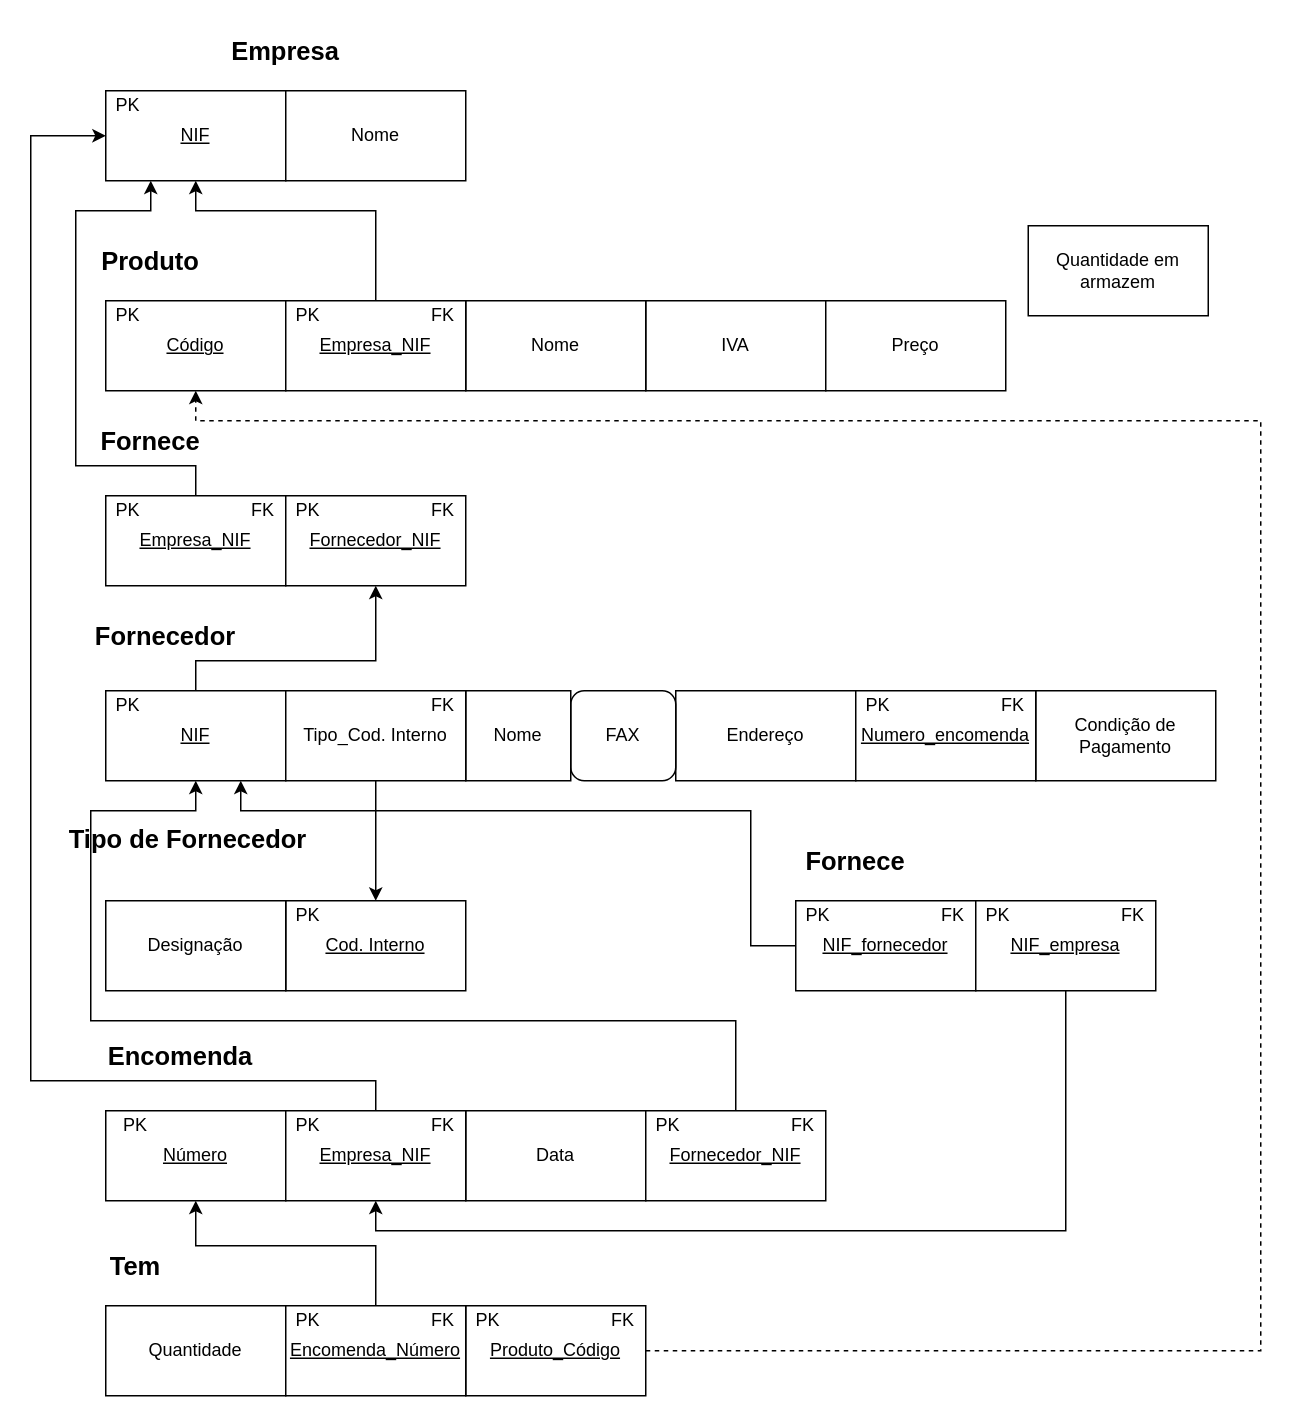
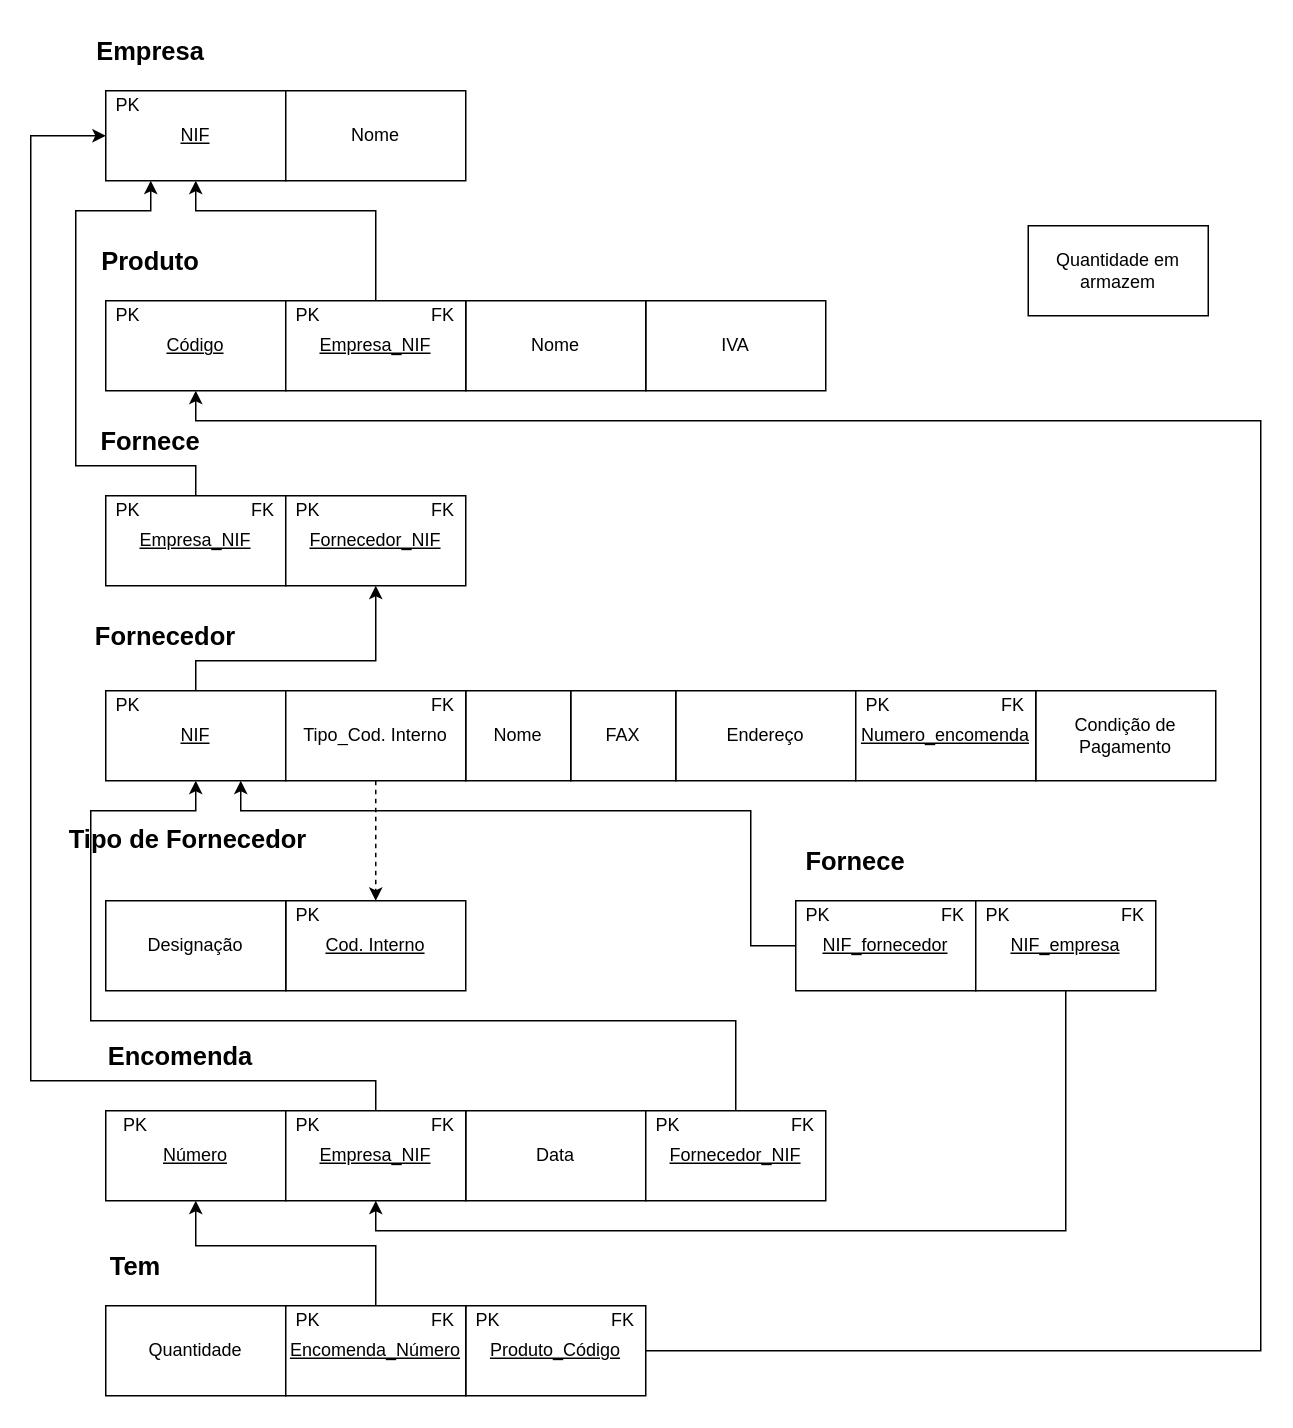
  <mxCell id="0" />
  <mxCell id="1" parent="0" />
  <mxCell id="2" value="&lt;u&gt;Código&lt;/u&gt;" style="rounded=0;whiteSpace=wrap;html=1;" vertex="1" parent="1"><mxGeometry x="70" y="200" width="120" height="60" as="geometry" /></mxCell>
  <mxCell id="3" value="IVA" style="rounded=0;whiteSpace=wrap;html=1;" vertex="1" parent="1"><mxGeometry x="430" y="200" width="120" height="60" as="geometry" /></mxCell>
  <mxCell id="4" value="Nome" style="rounded=0;whiteSpace=wrap;html=1;" vertex="1" parent="1"><mxGeometry x="310" y="200" width="120" height="60" as="geometry" /></mxCell>
  <mxCell id="5" value="Produto" style="text;html=1;strokeColor=none;fillColor=none;align=center;verticalAlign=middle;whiteSpace=wrap;rounded=0;fontStyle=1;fontSize=17;" vertex="1" parent="1"><mxGeometry x="70" y="160" width="60" height="30" as="geometry" /></mxCell>
  <mxCell id="6" value="&lt;u&gt;NIF&lt;/u&gt;" style="rounded=0;whiteSpace=wrap;html=1;" vertex="1" parent="1"><mxGeometry x="70" y="60" width="120" height="60" as="geometry" /></mxCell>
  <mxCell id="7" value="Nome" style="rounded=0;whiteSpace=wrap;html=1;" vertex="1" parent="1"><mxGeometry x="190" y="60" width="120" height="60" as="geometry" /></mxCell>
- <mxCell id="8" value="Empresa" style="text;html=1;strokeColor=none;fillColor=none;align=center;verticalAlign=middle;whiteSpace=wrap;rounded=0;fontStyle=1;fontSize=17;" vertex="1" parent="1"><mxGeometry x="160" y="20" width="60" height="30" as="geometry" /></mxCell>
+ <mxCell id="8" value="Empresa" style="text;html=1;strokeColor=none;fillColor=none;align=center;verticalAlign=middle;whiteSpace=wrap;rounded=0;fontStyle=1;fontSize=17;" vertex="1" parent="1"><mxGeometry x="70" y="20" width="60" height="30" as="geometry" /></mxCell>
  <mxCell id="9" value="&lt;u&gt;Empresa_NIF&lt;/u&gt;" style="rounded=0;whiteSpace=wrap;html=1;" vertex="1" parent="1"><mxGeometry x="190" y="200" width="120" height="60" as="geometry" /></mxCell>
- <mxCell id="10" value="Preço" style="rounded=0;whiteSpace=wrap;html=1;" vertex="1" parent="1"><mxGeometry x="550" y="200" width="120" height="60" as="geometry" /></mxCell>
  <mxCell id="11" value="Quantidade em armazem" style="rounded=0;whiteSpace=wrap;html=1;" vertex="1" parent="1"><mxGeometry x="685" y="150" width="120" height="60" as="geometry" /></mxCell>
  <mxCell id="12" value="&lt;u&gt;Número&lt;/u&gt;" style="rounded=0;whiteSpace=wrap;html=1;" vertex="1" parent="1"><mxGeometry x="70" y="740" width="120" height="60" as="geometry" /></mxCell>
  <mxCell id="13" value="Data" style="rounded=0;whiteSpace=wrap;html=1;" vertex="1" parent="1"><mxGeometry x="310" y="740" width="120" height="60" as="geometry" /></mxCell>
  <mxCell id="14" value="Encomenda" style="text;html=1;strokeColor=none;fillColor=none;align=center;verticalAlign=middle;whiteSpace=wrap;rounded=0;fontStyle=1;fontSize=17;" vertex="1" parent="1"><mxGeometry x="80" y="690" width="80" height="30" as="geometry" /></mxCell>
  <mxCell id="15" value="&lt;u&gt;NIF&lt;/u&gt;" style="rounded=0;whiteSpace=wrap;html=1;" vertex="1" parent="1"><mxGeometry x="70" y="460" width="120" height="60" as="geometry" /></mxCell>
  <mxCell id="16" value="Endereço" style="rounded=0;whiteSpace=wrap;html=1;" vertex="1" parent="1"><mxGeometry x="450" y="460" width="120" height="60" as="geometry" /></mxCell>
- <mxCell id="17" value="FAX" style="whiteSpace=wrap;html=1;rounded=1;" vertex="1" parent="1"><mxGeometry x="380" y="460" width="70" height="60" as="geometry" /></mxCell>
+ <mxCell id="17" value="FAX" style="rounded=0;whiteSpace=wrap;html=1;" vertex="1" parent="1"><mxGeometry x="380" y="460" width="70" height="60" as="geometry" /></mxCell>
  <mxCell id="18" value="Fornecedor" style="text;html=1;strokeColor=none;fillColor=none;align=center;verticalAlign=middle;whiteSpace=wrap;rounded=0;fontStyle=1;fontSize=17;" vertex="1" parent="1"><mxGeometry x="80" y="410" width="60" height="30" as="geometry" /></mxCell>
  <mxCell id="19" value="Nome" style="rounded=0;whiteSpace=wrap;html=1;" vertex="1" parent="1"><mxGeometry x="310" y="460" width="70" height="60" as="geometry" /></mxCell>
  <mxCell id="20" value="Condição de Pagamento" style="rounded=0;whiteSpace=wrap;html=1;" vertex="1" parent="1"><mxGeometry x="690" y="460" width="120" height="60" as="geometry" /></mxCell>
  <mxCell id="21" value="&lt;u&gt;Cod. Interno&lt;/u&gt;" style="rounded=0;whiteSpace=wrap;html=1;" vertex="1" parent="1"><mxGeometry x="190" y="600" width="120" height="60" as="geometry" /></mxCell>
  <mxCell id="22" value="Tipo de Fornecedor" style="text;html=1;strokeColor=none;fillColor=none;align=center;verticalAlign=middle;whiteSpace=wrap;rounded=0;fontStyle=1;fontSize=17;" vertex="1" parent="1"><mxGeometry x="35" y="545" width="180" height="30" as="geometry" /></mxCell>
  <mxCell id="23" value="Designação" style="rounded=0;whiteSpace=wrap;html=1;" vertex="1" parent="1"><mxGeometry x="70" y="600" width="120" height="60" as="geometry" /></mxCell>
  <mxCell id="24" value="&lt;u&gt;Empresa_NIF&lt;/u&gt;" style="rounded=0;whiteSpace=wrap;html=1;" vertex="1" parent="1"><mxGeometry x="70" y="330" width="120" height="60" as="geometry" /></mxCell>
  <mxCell id="25" value="&lt;u&gt;Fornecedor_NIF&lt;/u&gt;" style="rounded=0;whiteSpace=wrap;html=1;" vertex="1" parent="1"><mxGeometry x="190" y="330" width="120" height="60" as="geometry" /></mxCell>
  <mxCell id="26" value="Fornece" style="text;html=1;strokeColor=none;fillColor=none;align=center;verticalAlign=middle;whiteSpace=wrap;rounded=0;fontStyle=1;fontSize=17;" vertex="1" parent="1"><mxGeometry x="70" y="280" width="60" height="30" as="geometry" /></mxCell>
  <mxCell id="27" value="Tipo_Cod. Interno" style="rounded=0;whiteSpace=wrap;html=1;" vertex="1" parent="1"><mxGeometry x="190" y="460" width="120" height="60" as="geometry" /></mxCell>
  <mxCell id="28" value="&lt;u&gt;Fornecedor_NIF&lt;/u&gt;" style="rounded=0;whiteSpace=wrap;html=1;" vertex="1" parent="1"><mxGeometry x="430" y="740" width="120" height="60" as="geometry" /></mxCell>
  <mxCell id="29" value="&lt;u&gt;Empresa_NIF&lt;/u&gt;" style="rounded=0;whiteSpace=wrap;html=1;" vertex="1" parent="1"><mxGeometry x="190" y="740" width="120" height="60" as="geometry" /></mxCell>
  <mxCell id="30" value="Quantidade" style="rounded=0;whiteSpace=wrap;html=1;" vertex="1" parent="1"><mxGeometry x="70" y="870" width="120" height="60" as="geometry" /></mxCell>
  <mxCell id="31" value="Tem" style="text;html=1;strokeColor=none;fillColor=none;align=center;verticalAlign=middle;whiteSpace=wrap;rounded=0;fontStyle=1;fontSize=17;" vertex="1" parent="1"><mxGeometry x="50" y="830" width="80" height="30" as="geometry" /></mxCell>
  <mxCell id="32" value="&lt;u&gt;Produto_Código&lt;/u&gt;" style="rounded=0;whiteSpace=wrap;html=1;" vertex="1" parent="1"><mxGeometry x="310" y="870" width="120" height="60" as="geometry" /></mxCell>
  <mxCell id="33" value="&lt;u&gt;Encomenda_Número&lt;/u&gt;" style="rounded=0;whiteSpace=wrap;html=1;" vertex="1" parent="1"><mxGeometry x="190" y="870" width="120" height="60" as="geometry" /></mxCell>
  <mxCell id="34" value="&lt;u&gt;Numero_encomenda&lt;/u&gt;" style="rounded=0;whiteSpace=wrap;html=1;" vertex="1" parent="1"><mxGeometry x="570" y="460" width="120" height="60" as="geometry" /></mxCell>
  <mxCell id="35" value="PK" style="text;html=1;strokeColor=none;fillColor=none;align=center;verticalAlign=middle;whiteSpace=wrap;rounded=0;" vertex="1" parent="1"><mxGeometry x="180" y="600" width="50" height="20" as="geometry" /></mxCell>
  <mxCell id="36" value="FK" style="text;html=1;strokeColor=none;fillColor=none;align=center;verticalAlign=middle;whiteSpace=wrap;rounded=0;" vertex="1" parent="1"><mxGeometry x="510" y="740" width="50" height="20" as="geometry" /></mxCell>
  <mxCell id="37" value="PK" style="text;html=1;strokeColor=none;fillColor=none;align=center;verticalAlign=middle;whiteSpace=wrap;rounded=0;" vertex="1" parent="1"><mxGeometry x="420" y="740" width="50" height="20" as="geometry" /></mxCell>
  <mxCell id="38" value="FK" style="text;html=1;strokeColor=none;fillColor=none;align=center;verticalAlign=middle;whiteSpace=wrap;rounded=0;" vertex="1" parent="1"><mxGeometry x="650" y="460" width="50" height="20" as="geometry" /></mxCell>
  <mxCell id="39" value="PK" style="text;html=1;strokeColor=none;fillColor=none;align=center;verticalAlign=middle;whiteSpace=wrap;rounded=0;" vertex="1" parent="1"><mxGeometry x="560" y="460" width="50" height="20" as="geometry" /></mxCell>
  <mxCell id="40" value="PK" style="text;html=1;strokeColor=none;fillColor=none;align=center;verticalAlign=middle;whiteSpace=wrap;rounded=0;" vertex="1" parent="1"><mxGeometry x="60" y="460" width="50" height="20" as="geometry" /></mxCell>
  <mxCell id="41" value="Fornece" style="text;html=1;strokeColor=none;fillColor=none;align=center;verticalAlign=middle;whiteSpace=wrap;rounded=0;fontStyle=1;fontSize=17;" vertex="1" parent="1"><mxGeometry x="530" y="560" width="80" height="30" as="geometry" /></mxCell>
  <mxCell id="42" value="&lt;u&gt;NIF_fornecedor&lt;/u&gt;" style="rounded=0;whiteSpace=wrap;html=1;" vertex="1" parent="1"><mxGeometry x="530" y="600" width="120" height="60" as="geometry" /></mxCell>
  <mxCell id="43" value="&lt;u&gt;NIF_empresa&lt;/u&gt;" style="rounded=0;whiteSpace=wrap;html=1;" vertex="1" parent="1"><mxGeometry x="650" y="600" width="120" height="60" as="geometry" /></mxCell>
  <mxCell id="44" value="" style="endArrow=classic;html=1;rounded=0;fontSize=17;exitX=0.5;exitY=0;exitDx=0;exitDy=0;entryX=0.5;entryY=1;entryDx=0;entryDy=0;" edge="1" parent="1" source="9" target="6"><mxGeometry width="50" height="50" relative="1" as="geometry"><mxPoint x="330" y="300" as="sourcePoint" /><mxPoint x="380" y="250" as="targetPoint" /><Array as="points"><mxPoint x="250" y="140" /><mxPoint x="130" y="140" /></Array></mxGeometry></mxCell>
  <mxCell id="45" value="PK" style="text;html=1;strokeColor=none;fillColor=none;align=center;verticalAlign=middle;whiteSpace=wrap;rounded=0;" vertex="1" parent="1"><mxGeometry x="60" y="200" width="50" height="20" as="geometry" /></mxCell>
  <mxCell id="46" value="FK" style="text;html=1;strokeColor=none;fillColor=none;align=center;verticalAlign=middle;whiteSpace=wrap;rounded=0;" vertex="1" parent="1"><mxGeometry x="270" y="200" width="50" height="20" as="geometry" /></mxCell>
  <mxCell id="47" value="PK" style="text;html=1;strokeColor=none;fillColor=none;align=center;verticalAlign=middle;whiteSpace=wrap;rounded=0;" vertex="1" parent="1"><mxGeometry x="180" y="200" width="50" height="20" as="geometry" /></mxCell>
  <mxCell id="48" value="" style="endArrow=classic;html=1;rounded=0;fontSize=17;exitX=0.5;exitY=0;exitDx=0;exitDy=0;entryX=0.25;entryY=1;entryDx=0;entryDy=0;" edge="1" parent="1" source="24" target="6"><mxGeometry width="50" height="50" relative="1" as="geometry"><mxPoint x="330" y="300" as="sourcePoint" /><mxPoint x="380" y="250" as="targetPoint" /><Array as="points"><mxPoint x="130" y="310" /><mxPoint x="50" y="310" /><mxPoint x="50" y="140" /><mxPoint x="100" y="140" /></Array></mxGeometry></mxCell>
  <mxCell id="49" value="FK" style="text;html=1;strokeColor=none;fillColor=none;align=center;verticalAlign=middle;whiteSpace=wrap;rounded=0;" vertex="1" parent="1"><mxGeometry x="150" y="330" width="50" height="20" as="geometry" /></mxCell>
  <mxCell id="50" value="PK" style="text;html=1;strokeColor=none;fillColor=none;align=center;verticalAlign=middle;whiteSpace=wrap;rounded=0;" vertex="1" parent="1"><mxGeometry x="60" y="330" width="50" height="20" as="geometry" /></mxCell>
  <mxCell id="51" value="FK" style="text;html=1;strokeColor=none;fillColor=none;align=center;verticalAlign=middle;whiteSpace=wrap;rounded=0;" vertex="1" parent="1"><mxGeometry x="270" y="330" width="50" height="20" as="geometry" /></mxCell>
  <mxCell id="52" value="PK" style="text;html=1;strokeColor=none;fillColor=none;align=center;verticalAlign=middle;whiteSpace=wrap;rounded=0;" vertex="1" parent="1"><mxGeometry x="180" y="330" width="50" height="20" as="geometry" /></mxCell>
  <mxCell id="53" value="" style="endArrow=classic;html=1;rounded=0;fontSize=17;exitX=0.5;exitY=0;exitDx=0;exitDy=0;entryX=0.5;entryY=1;entryDx=0;entryDy=0;" edge="1" parent="1" source="15" target="25"><mxGeometry width="50" height="50" relative="1" as="geometry"><mxPoint x="330" y="410" as="sourcePoint" /><mxPoint x="380" y="360" as="targetPoint" /><Array as="points"><mxPoint x="130" y="440" /><mxPoint x="250" y="440" /><mxPoint x="250" y="410" /></Array></mxGeometry></mxCell>
  <mxCell id="54" value="FK" style="text;html=1;strokeColor=none;fillColor=none;align=center;verticalAlign=middle;whiteSpace=wrap;rounded=0;" vertex="1" parent="1"><mxGeometry x="270" y="460" width="50" height="20" as="geometry" /></mxCell>
- <mxCell id="55" value="" style="endArrow=classic;html=1;rounded=0;fontSize=17;exitX=0.5;exitY=1;exitDx=0;exitDy=0;entryX=0.5;entryY=0;entryDx=0;entryDy=0;" edge="1" parent="1" source="27" target="21"><mxGeometry width="50" height="50" relative="1" as="geometry"><mxPoint x="330" y="530" as="sourcePoint" /><mxPoint x="380" y="480" as="targetPoint" /></mxGeometry></mxCell>
+ <mxCell id="55" value="" style="endArrow=classic;html=1;rounded=0;fontSize=17;exitX=0.5;exitY=1;exitDx=0;exitDy=0;entryX=0.5;entryY=0;entryDx=0;entryDy=0;dashed=1;" edge="1" parent="1" source="27" target="21"><mxGeometry width="50" height="50" relative="1" as="geometry"><mxPoint x="330" y="530" as="sourcePoint" /><mxPoint x="380" y="480" as="targetPoint" /></mxGeometry></mxCell>
  <mxCell id="56" value="FK" style="text;html=1;strokeColor=none;fillColor=none;align=center;verticalAlign=middle;whiteSpace=wrap;rounded=0;" vertex="1" parent="1"><mxGeometry x="270" y="740" width="50" height="20" as="geometry" /></mxCell>
  <mxCell id="57" value="PK" style="text;html=1;strokeColor=none;fillColor=none;align=center;verticalAlign=middle;whiteSpace=wrap;rounded=0;" vertex="1" parent="1"><mxGeometry x="180" y="740" width="50" height="20" as="geometry" /></mxCell>
  <mxCell id="58" value="PK" style="text;html=1;strokeColor=none;fillColor=none;align=center;verticalAlign=middle;whiteSpace=wrap;rounded=0;" vertex="1" parent="1"><mxGeometry x="65" y="740" width="50" height="20" as="geometry" /></mxCell>
  <mxCell id="59" value="" style="endArrow=classic;html=1;rounded=0;fontSize=17;exitX=0.5;exitY=0;exitDx=0;exitDy=0;entryX=0.5;entryY=1;entryDx=0;entryDy=0;" edge="1" parent="1" source="28" target="15"><mxGeometry width="50" height="50" relative="1" as="geometry"><mxPoint x="280" y="410" as="sourcePoint" /><mxPoint x="330" y="360" as="targetPoint" /><Array as="points"><mxPoint x="490" y="680" /><mxPoint x="60" y="680" /><mxPoint x="60" y="540" /><mxPoint x="130" y="540" /></Array></mxGeometry></mxCell>
  <mxCell id="60" value="" style="endArrow=classic;html=1;rounded=0;fontSize=17;exitX=0.5;exitY=0;exitDx=0;exitDy=0;entryX=0;entryY=0.5;entryDx=0;entryDy=0;" edge="1" parent="1" source="29" target="6"><mxGeometry width="50" height="50" relative="1" as="geometry"><mxPoint x="280" y="410" as="sourcePoint" /><mxPoint x="330" y="360" as="targetPoint" /><Array as="points"><mxPoint x="250" y="720" /><mxPoint x="20" y="720" /><mxPoint x="20" y="90" /></Array></mxGeometry></mxCell>
  <mxCell id="61" value="PK" style="text;html=1;strokeColor=none;fillColor=none;align=center;verticalAlign=middle;whiteSpace=wrap;rounded=0;" vertex="1" parent="1"><mxGeometry x="60" y="60" width="50" height="20" as="geometry" /></mxCell>
  <mxCell id="62" value="" style="endArrow=classic;html=1;rounded=0;fontSize=17;exitX=0.5;exitY=0;exitDx=0;exitDy=0;entryX=0.5;entryY=1;entryDx=0;entryDy=0;" edge="1" parent="1" source="33" target="12"><mxGeometry width="50" height="50" relative="1" as="geometry"><mxPoint x="280" y="650" as="sourcePoint" /><mxPoint x="330" y="600" as="targetPoint" /><Array as="points"><mxPoint x="250" y="830" /><mxPoint x="130" y="830" /></Array></mxGeometry></mxCell>
  <mxCell id="63" value="FK" style="text;html=1;strokeColor=none;fillColor=none;align=center;verticalAlign=middle;whiteSpace=wrap;rounded=0;" vertex="1" parent="1"><mxGeometry x="270" y="870" width="50" height="20" as="geometry" /></mxCell>
  <mxCell id="64" value="PK" style="text;html=1;strokeColor=none;fillColor=none;align=center;verticalAlign=middle;whiteSpace=wrap;rounded=0;" vertex="1" parent="1"><mxGeometry x="180" y="870" width="50" height="20" as="geometry" /></mxCell>
  <mxCell id="65" value="FK" style="text;html=1;strokeColor=none;fillColor=none;align=center;verticalAlign=middle;whiteSpace=wrap;rounded=0;" vertex="1" parent="1"><mxGeometry x="390" y="870" width="50" height="20" as="geometry" /></mxCell>
  <mxCell id="66" value="PK" style="text;html=1;strokeColor=none;fillColor=none;align=center;verticalAlign=middle;whiteSpace=wrap;rounded=0;" vertex="1" parent="1"><mxGeometry x="300" y="870" width="50" height="20" as="geometry" /></mxCell>
- <mxCell id="67" value="" style="endArrow=classic;html=1;rounded=0;fontSize=17;exitX=1;exitY=0.5;exitDx=0;exitDy=0;entryX=0.5;entryY=1;entryDx=0;entryDy=0;dashed=1;" edge="1" parent="1" source="32" target="2"><mxGeometry width="50" height="50" relative="1" as="geometry"><mxPoint x="350" y="650" as="sourcePoint" /><mxPoint x="400" y="600" as="targetPoint" /><Array as="points"><mxPoint x="840" y="900" /><mxPoint x="840" y="280" /><mxPoint x="130" y="280" /></Array></mxGeometry></mxCell>
+ <mxCell id="67" value="" style="endArrow=classic;html=1;rounded=0;fontSize=17;exitX=1;exitY=0.5;exitDx=0;exitDy=0;entryX=0.5;entryY=1;entryDx=0;entryDy=0;" edge="1" parent="1" source="32" target="2"><mxGeometry width="50" height="50" relative="1" as="geometry"><mxPoint x="350" y="650" as="sourcePoint" /><mxPoint x="400" y="600" as="targetPoint" /><Array as="points"><mxPoint x="840" y="900" /><mxPoint x="840" y="280" /><mxPoint x="130" y="280" /></Array></mxGeometry></mxCell>
  <mxCell id="68" value="" style="endArrow=classic;html=1;rounded=0;fontSize=17;exitX=0.5;exitY=1;exitDx=0;exitDy=0;entryX=0.5;entryY=1;entryDx=0;entryDy=0;" edge="1" parent="1" source="43" target="29"><mxGeometry width="50" height="50" relative="1" as="geometry"><mxPoint x="430" y="650" as="sourcePoint" /><mxPoint x="480" y="600" as="targetPoint" /><Array as="points"><mxPoint x="710" y="820" /><mxPoint x="250" y="820" /></Array></mxGeometry></mxCell>
  <mxCell id="69" value="FK" style="text;html=1;strokeColor=none;fillColor=none;align=center;verticalAlign=middle;whiteSpace=wrap;rounded=0;" vertex="1" parent="1"><mxGeometry x="730" y="600" width="50" height="20" as="geometry" /></mxCell>
  <mxCell id="70" value="PK" style="text;html=1;strokeColor=none;fillColor=none;align=center;verticalAlign=middle;whiteSpace=wrap;rounded=0;" vertex="1" parent="1"><mxGeometry x="640" y="600" width="50" height="20" as="geometry" /></mxCell>
  <mxCell id="71" value="FK" style="text;html=1;strokeColor=none;fillColor=none;align=center;verticalAlign=middle;whiteSpace=wrap;rounded=0;" vertex="1" parent="1"><mxGeometry x="610" y="600" width="50" height="20" as="geometry" /></mxCell>
  <mxCell id="72" value="PK" style="text;html=1;strokeColor=none;fillColor=none;align=center;verticalAlign=middle;whiteSpace=wrap;rounded=0;" vertex="1" parent="1"><mxGeometry x="520" y="600" width="50" height="20" as="geometry" /></mxCell>
  <mxCell id="73" value="" style="endArrow=classic;html=1;rounded=0;fontSize=17;exitX=0;exitY=0.5;exitDx=0;exitDy=0;entryX=0.75;entryY=1;entryDx=0;entryDy=0;" edge="1" parent="1" source="42" target="15"><mxGeometry width="50" height="50" relative="1" as="geometry"><mxPoint x="300" y="650" as="sourcePoint" /><mxPoint x="350" y="600" as="targetPoint" /><Array as="points"><mxPoint x="500" y="630" /><mxPoint x="500" y="540" /><mxPoint x="160" y="540" /></Array></mxGeometry></mxCell>
